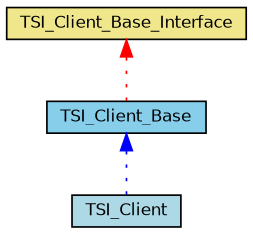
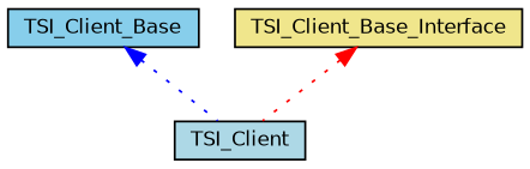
  digraph {
    fontname="DejaVu Sans"
    node [color=black fontname="DejaVu Sans" fontsize=10 shape=record style=filled]
    edge [dir=back fontname="DejaVu Sans" fontsize=10 labelfontname=Helvetica labelfontsize=10 style=dotted]
    n1 [fillcolor=skyblue fontcolor=black height=0.2 label=TSI_Client_Base width=0.4]
    n2 [fillcolor=lightblue height=0.2 label=TSI_Client width=0.4]
    n3 [fillcolor=khaki height=0.2 label=TSI_Client_Base_Interface width=0.4]
    n1 -> n2 [color=blue]
-   n3 -> n1 [color=red]
+   n3 -> n2 [color=red]
  }
